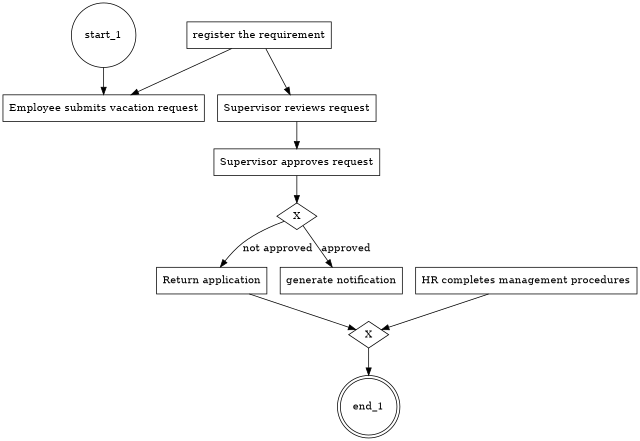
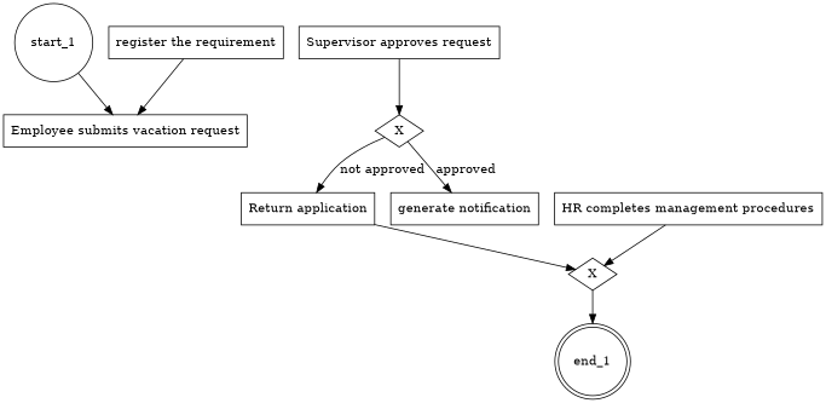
  digraph {
    rankdir=TB
    node [shape=rectangle]
    start_1 [shape=circle]
    "Employee submits vacation request"
    end_1 [shape=doublecircle]
    n4 [label=X shape=diamond]
    "Return application"
    "generate notification"
    n7 [label=X shape=diamond]
    "register the requirement"
-   "Supervisor reviews request"
    "Supervisor approves request"
    "HR completes management procedures"
    start_1 -> "Employee submits vacation request"
    n4 -> "Return application" [label="not approved"]
    n4 -> "generate notification" [label=approved]
    "Return application" -> n7
    n7 -> end_1
    "register the requirement" -> "Employee submits vacation request"
-   "register the requirement" -> "Supervisor reviews request"
-   "Supervisor reviews request" -> "Supervisor approves request"
    "Supervisor approves request" -> n4
    "HR completes management procedures" -> n7
  }
